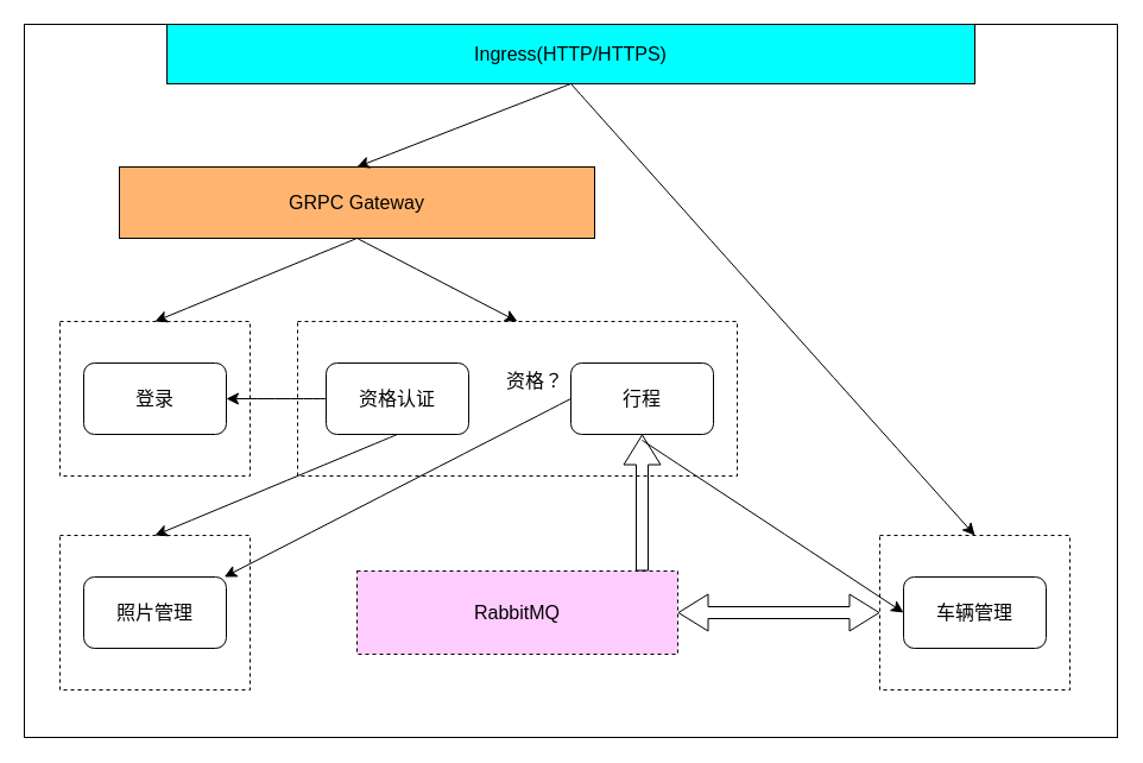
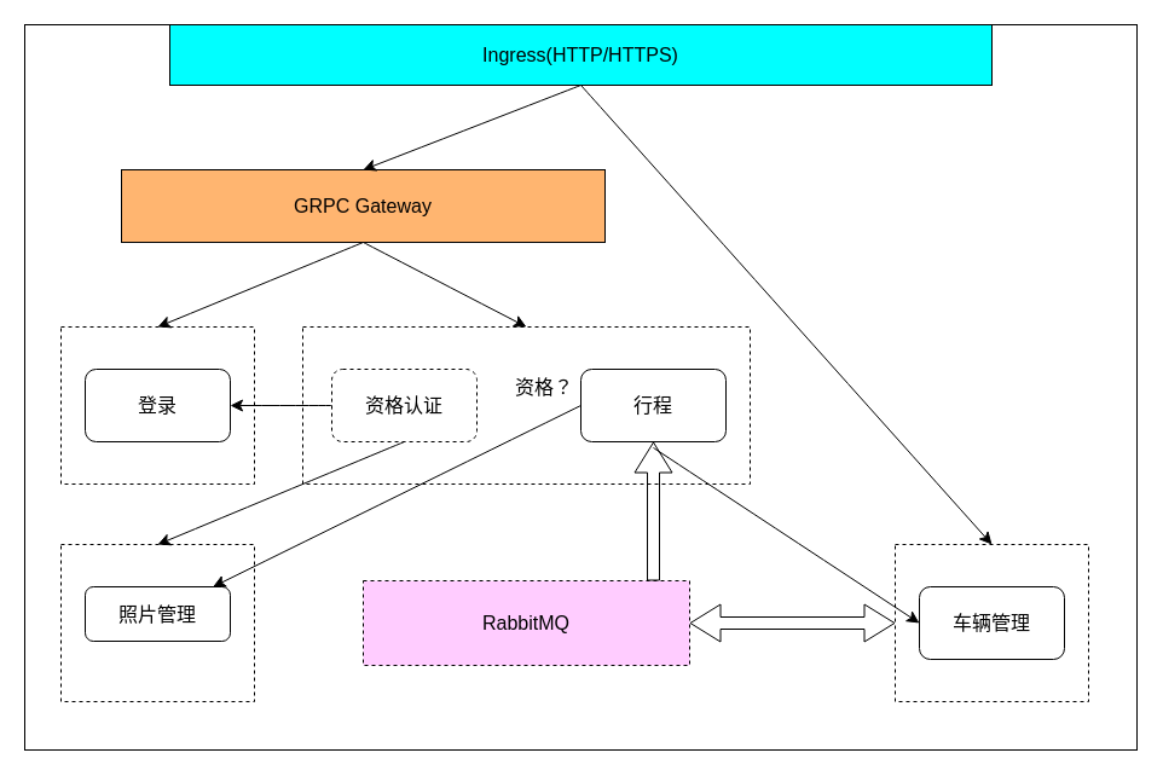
  <mxCell id="0" />
  <mxCell id="1" parent="0" />
  <mxCell id="2" value="" style="rounded=0;whiteSpace=wrap;html=1;fontSize=16;" vertex="1" parent="1"><mxGeometry x="20" y="20" width="920" height="600" as="geometry" /></mxCell>
  <mxCell id="3" value="Ingress(HTTP/HTTPS)" style="rounded=0;whiteSpace=wrap;html=1;fontSize=16;fillColor=#00FFFF;" vertex="1" parent="1"><mxGeometry x="140" y="20" width="680" height="50" as="geometry" /></mxCell>
  <mxCell id="4" value="GRPC Gateway" style="rounded=0;whiteSpace=wrap;html=1;fontSize=16;fillColor=#FFB570;" vertex="1" parent="1"><mxGeometry x="100" y="140" width="400" height="60" as="geometry" /></mxCell>
  <mxCell id="5" value="" style="rounded=0;whiteSpace=wrap;html=1;fontSize=16;fillColor=#FFFFFF;dashed=1;" vertex="1" parent="1"><mxGeometry x="50" y="270" width="160" height="130" as="geometry" /></mxCell>
  <mxCell id="6" value="登录" style="rounded=1;whiteSpace=wrap;html=1;fontSize=16;fillColor=#FFFFFF;" vertex="1" parent="1"><mxGeometry x="70" y="305" width="120" height="60" as="geometry" /></mxCell>
  <mxCell id="7" value="" style="rounded=0;whiteSpace=wrap;html=1;fontSize=16;fillColor=#FFFFFF;dashed=1;" vertex="1" parent="1"><mxGeometry x="50" y="450" width="160" height="130" as="geometry" /></mxCell>
- <mxCell id="8" value="照片管理" style="rounded=1;whiteSpace=wrap;html=1;fontSize=16;fillColor=#FFFFFF;" vertex="1" parent="1"><mxGeometry x="70" y="485" width="120" height="60" as="geometry" /></mxCell>
+ <mxCell id="8" value="照片管理" style="rounded=1;whiteSpace=wrap;html=1;fontSize=16;fillColor=#FFFFFF;" vertex="1" parent="1"><mxGeometry x="70" y="485" width="120" height="45" as="geometry" /></mxCell>
  <mxCell id="9" value="" style="rounded=0;whiteSpace=wrap;html=1;fontSize=16;fillColor=#FFFFFF;dashed=1;" vertex="1" parent="1"><mxGeometry x="250" y="270" width="370" height="130" as="geometry" /></mxCell>
  <mxCell id="10" value="RabbitMQ" style="rounded=0;whiteSpace=wrap;html=1;fontSize=16;fillColor=#FFCCFF;dashed=1;" vertex="1" parent="1"><mxGeometry x="300" y="480" width="270" height="70" as="geometry" /></mxCell>
- <mxCell id="11" value="资格认证" style="rounded=1;whiteSpace=wrap;html=1;fontSize=16;fillColor=#FFFFFF;" vertex="1" parent="1"><mxGeometry x="274" y="305" width="120" height="60" as="geometry" /></mxCell>
+ <mxCell id="11" value="资格认证" style="rounded=1;whiteSpace=wrap;html=1;fontSize=16;fillColor=#FFFFFF;dashed=1;" vertex="1" parent="1"><mxGeometry x="274" y="305" width="120" height="60" as="geometry" /></mxCell>
  <mxCell id="12" value="行程" style="rounded=1;whiteSpace=wrap;html=1;fontSize=16;fillColor=#FFFFFF;" vertex="1" parent="1"><mxGeometry x="480" y="305" width="120" height="60" as="geometry" /></mxCell>
  <mxCell id="13" value="" style="rounded=0;whiteSpace=wrap;html=1;fontSize=16;fillColor=#FFFFFF;dashed=1;" vertex="1" parent="1"><mxGeometry x="740" y="450" width="160" height="130" as="geometry" /></mxCell>
  <mxCell id="14" value="车辆管理" style="rounded=1;whiteSpace=wrap;html=1;fontSize=16;fillColor=#FFFFFF;" vertex="1" parent="1"><mxGeometry x="760" y="485" width="120" height="60" as="geometry" /></mxCell>
  <mxCell id="15" value="" style="endArrow=classic;html=1;rounded=0;fontSize=12;startSize=8;endSize=8;curved=1;entryX=0.5;entryY=0;entryDx=0;entryDy=0;exitX=0.5;exitY=1;exitDx=0;exitDy=0;" edge="1" parent="1" source="3" target="13"><mxGeometry width="50" height="50" relative="1" as="geometry"><mxPoint x="580" y="160" as="sourcePoint" /><mxPoint x="630" y="110" as="targetPoint" /></mxGeometry></mxCell>
  <mxCell id="16" value="" style="endArrow=classic;html=1;rounded=0;fontSize=12;startSize=8;endSize=8;curved=1;exitX=0.5;exitY=1;exitDx=0;exitDy=0;entryX=0.5;entryY=0;entryDx=0;entryDy=0;" edge="1" parent="1" source="3" target="4"><mxGeometry width="50" height="50" relative="1" as="geometry"><mxPoint x="440" y="140" as="sourcePoint" /><mxPoint x="490" y="90" as="targetPoint" /></mxGeometry></mxCell>
  <mxCell id="17" value="" style="shape=flexArrow;endArrow=classic;startArrow=classic;html=1;rounded=0;fontSize=12;startSize=8;endSize=8;curved=1;exitX=1;exitY=0.5;exitDx=0;exitDy=0;entryX=0;entryY=0.5;entryDx=0;entryDy=0;" edge="1" parent="1" source="10" target="13"><mxGeometry width="100" height="100" relative="1" as="geometry"><mxPoint x="610" y="600" as="sourcePoint" /><mxPoint x="710" y="500" as="targetPoint" /></mxGeometry></mxCell>
  <mxCell id="18" value="" style="shape=flexArrow;endArrow=classic;html=1;rounded=0;fontSize=12;startSize=8;endSize=8;curved=1;entryX=0.5;entryY=1;entryDx=0;entryDy=0;" edge="1" parent="1" target="12"><mxGeometry width="50" height="50" relative="1" as="geometry"><mxPoint x="540" y="480" as="sourcePoint" /><mxPoint x="570" y="430" as="targetPoint" /></mxGeometry></mxCell>
  <mxCell id="19" value="" style="endArrow=classic;html=1;rounded=0;fontSize=12;startSize=8;endSize=8;curved=1;entryX=0.5;entryY=0;entryDx=0;entryDy=0;exitX=0.5;exitY=1;exitDx=0;exitDy=0;" edge="1" parent="1" source="4" target="5"><mxGeometry width="50" height="50" relative="1" as="geometry"><mxPoint x="270" y="270" as="sourcePoint" /><mxPoint x="320" y="220" as="targetPoint" /></mxGeometry></mxCell>
  <mxCell id="20" value="" style="endArrow=classic;html=1;rounded=0;fontSize=12;startSize=8;endSize=8;curved=1;entryX=0.5;entryY=0;entryDx=0;entryDy=0;" edge="1" parent="1" target="9"><mxGeometry width="50" height="50" relative="1" as="geometry"><mxPoint x="300" y="200" as="sourcePoint" /><mxPoint x="390" y="210" as="targetPoint" /></mxGeometry></mxCell>
  <mxCell id="21" value="" style="endArrow=classic;html=1;rounded=0;fontSize=12;startSize=8;endSize=8;curved=1;exitX=0;exitY=0.5;exitDx=0;exitDy=0;" edge="1" parent="1" source="12" target="8"><mxGeometry width="50" height="50" relative="1" as="geometry"><mxPoint x="420" y="370" as="sourcePoint" /><mxPoint x="470" y="320" as="targetPoint" /></mxGeometry></mxCell>
  <mxCell id="22" value="资格？" style="text;html=1;strokeColor=none;fillColor=none;align=center;verticalAlign=middle;whiteSpace=wrap;rounded=0;fontSize=16;" vertex="1" parent="1"><mxGeometry x="420" y="305" width="60" height="30" as="geometry" /></mxCell>
  <mxCell id="23" value="" style="endArrow=classic;html=1;rounded=0;fontSize=12;startSize=8;endSize=8;curved=1;exitX=0.5;exitY=1;exitDx=0;exitDy=0;entryX=0.5;entryY=0;entryDx=0;entryDy=0;" edge="1" parent="1" source="11" target="7"><mxGeometry width="50" height="50" relative="1" as="geometry"><mxPoint x="250" y="480" as="sourcePoint" /><mxPoint x="300" y="430" as="targetPoint" /></mxGeometry></mxCell>
  <mxCell id="24" value="" style="endArrow=classic;html=1;rounded=0;fontSize=12;startSize=8;endSize=8;curved=1;entryX=1;entryY=0.5;entryDx=0;entryDy=0;exitX=0;exitY=0.5;exitDx=0;exitDy=0;" edge="1" parent="1" source="11" target="6"><mxGeometry width="50" height="50" relative="1" as="geometry"><mxPoint x="240" y="470" as="sourcePoint" /><mxPoint x="290" y="420" as="targetPoint" /></mxGeometry></mxCell>
  <mxCell id="25" value="" style="endArrow=classic;html=1;rounded=0;fontSize=12;startSize=8;endSize=8;curved=1;entryX=0;entryY=0.5;entryDx=0;entryDy=0;" edge="1" parent="1" target="14"><mxGeometry width="50" height="50" relative="1" as="geometry"><mxPoint x="540" y="370" as="sourcePoint" /><mxPoint x="740" y="520" as="targetPoint" /></mxGeometry></mxCell>
